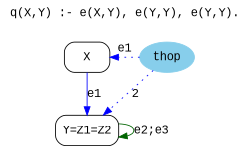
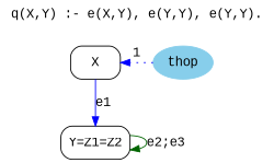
  digraph {
    fontname="Liberation Mono"
    label="q(X,Y) :- e(X,Y), e(Y,Y), e(Y,Y)."
    labelloc=t
    rankdir=TB
    node [fontname="Liberation Mono" shape=box style=rounded]
    edge [color=blue fontname="Liberation Mono"]
    X [height=0.5 width=0.75]
    n2 [height=0.5 label="Y=Z1=Z2" width=1.0417]
    thop [color=skyblue fillcolor=skyblue height=0.5 shape=oval style="filled,rounded" width=0.79437]
    X -> n2 [label=e1]
    n2 -> n2 [color=darkgreen label="e2;e3"]
-   thop -> X [constraint=false label=e1 style=dotted]
-   thop -> n2 [constraint=false label=2 style=dotted]
+   thop -> X [constraint=false label=1 style=dotted]
  }
